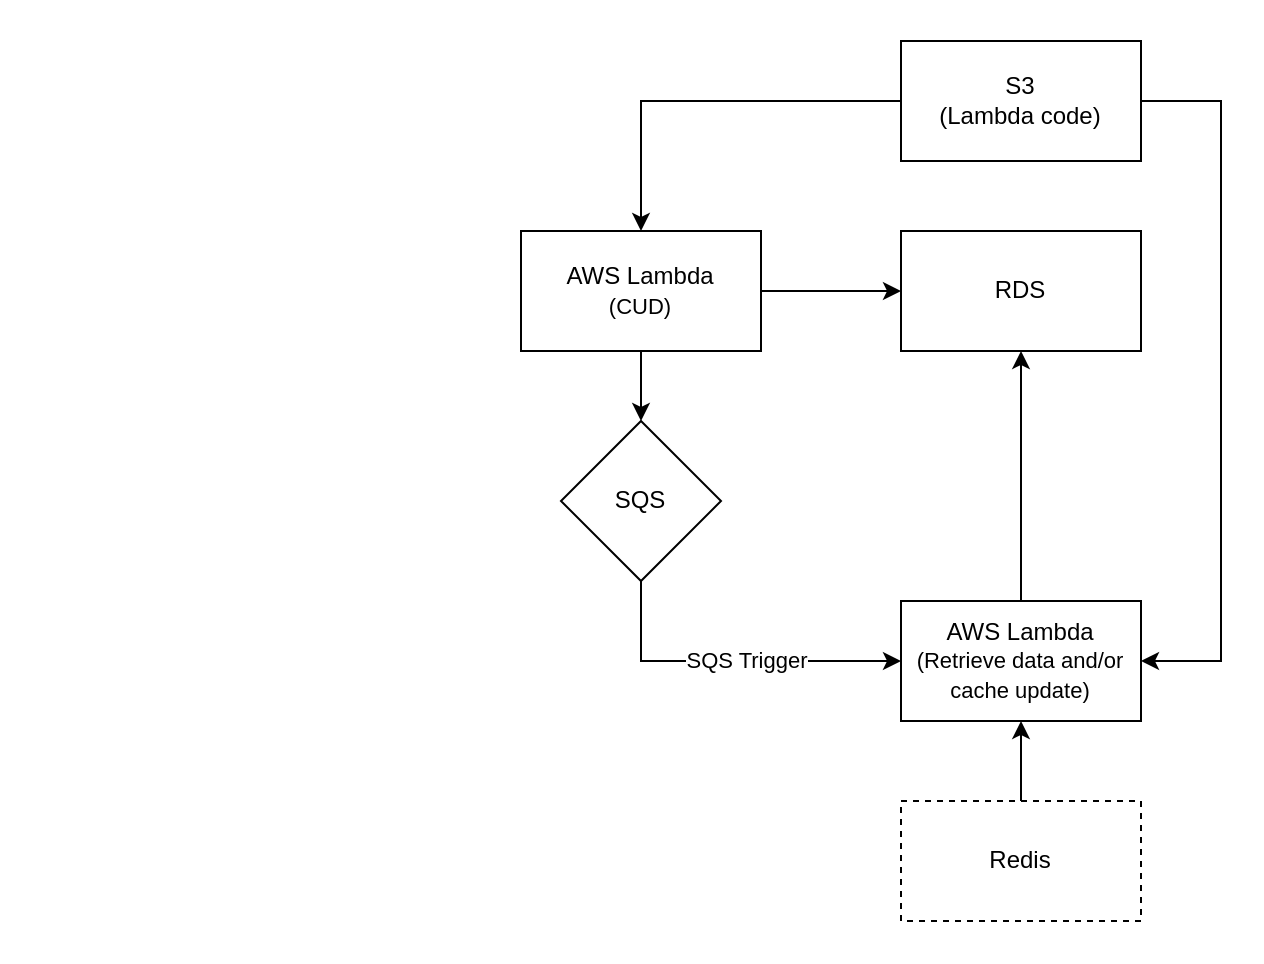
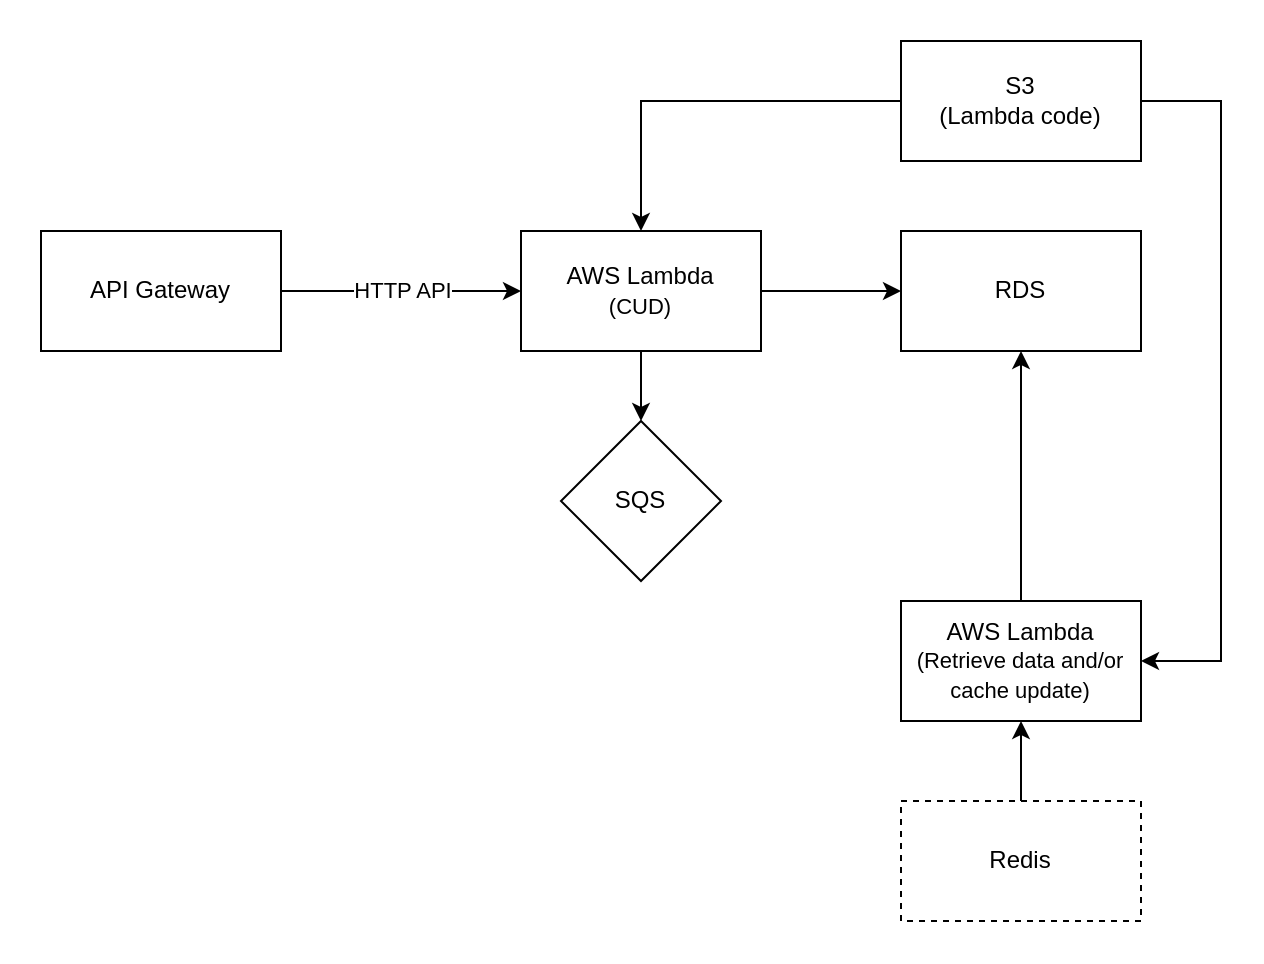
  <mxCell id="0" />
  <mxCell id="1" parent="0" />
+ <mxCell id="2" value="HTTP API" style="edgeStyle=orthogonalEdgeStyle;rounded=0;orthogonalLoop=1;jettySize=auto;html=1;exitX=1;exitY=0.5;exitDx=0;exitDy=0;entryX=0;entryY=0.5;entryDx=0;entryDy=0;" parent="1" source="3" target="6" edge="1"><mxGeometry x="0.011" relative="1" as="geometry"><mxPoint as="offset" /></mxGeometry></mxCell>
+ <mxCell id="3" value="API Gateway" style="rounded=0;whiteSpace=wrap;html=1;" parent="1" vertex="1"><mxGeometry x="20" y="115" width="120" height="60" as="geometry" /></mxCell>
  <mxCell id="4" style="edgeStyle=orthogonalEdgeStyle;rounded=0;orthogonalLoop=1;jettySize=auto;html=1;entryX=0;entryY=0.5;entryDx=0;entryDy=0;" parent="1" source="6" target="7" edge="1"><mxGeometry relative="1" as="geometry" /></mxCell>
  <mxCell id="5" style="edgeStyle=orthogonalEdgeStyle;rounded=0;orthogonalLoop=1;jettySize=auto;html=1;exitX=0.5;exitY=1;exitDx=0;exitDy=0;entryX=0.5;entryY=0;entryDx=0;entryDy=0;" parent="1" source="6" target="9" edge="1"><mxGeometry relative="1" as="geometry" /></mxCell>
  <mxCell id="6" value="&lt;div&gt;AWS Lambda&lt;/div&gt;&lt;font style=&quot;font-size: 11px;&quot;&gt;(CUD)&lt;/font&gt;" style="rounded=0;whiteSpace=wrap;html=1;" parent="1" vertex="1"><mxGeometry x="260" y="115" width="120" height="60" as="geometry" /></mxCell>
  <mxCell id="7" value="RDS" style="rounded=0;whiteSpace=wrap;html=1;" parent="1" vertex="1"><mxGeometry x="450" y="115" width="120" height="60" as="geometry" /></mxCell>
- <mxCell id="8" value="SQS Trigger" style="edgeStyle=orthogonalEdgeStyle;rounded=0;orthogonalLoop=1;jettySize=auto;html=1;entryX=0;entryY=0.5;entryDx=0;entryDy=0;" parent="1" source="9" target="11" edge="1"><mxGeometry x="0.091" relative="1" as="geometry"><mxPoint x="320" y="360" as="targetPoint" /><Array as="points"><mxPoint x="320" y="330" /></Array><mxPoint as="offset" /></mxGeometry></mxCell>
  <mxCell id="9" value="SQS" style="rhombus;whiteSpace=wrap;html=1;" parent="1" vertex="1"><mxGeometry x="280" y="210" width="80" height="80" as="geometry" /></mxCell>
  <mxCell id="10" style="edgeStyle=orthogonalEdgeStyle;rounded=0;orthogonalLoop=1;jettySize=auto;html=1;exitX=0.5;exitY=0;exitDx=0;exitDy=0;entryX=0.5;entryY=1;entryDx=0;entryDy=0;" parent="1" source="11" target="7" edge="1"><mxGeometry relative="1" as="geometry" /></mxCell>
  <mxCell id="11" value="AWS Lambda&lt;br&gt;&lt;div&gt;&lt;font style=&quot;font-size: 11px;&quot;&gt;(Retrieve data and/or cache update)&lt;/font&gt;&lt;/div&gt;" style="rounded=0;whiteSpace=wrap;html=1;" parent="1" vertex="1"><mxGeometry x="450" y="300" width="120" height="60" as="geometry" /></mxCell>
  <mxCell id="12" style="edgeStyle=orthogonalEdgeStyle;rounded=0;orthogonalLoop=1;jettySize=auto;html=1;entryX=0.5;entryY=0;entryDx=0;entryDy=0;" parent="1" source="14" target="6" edge="1"><mxGeometry relative="1" as="geometry" /></mxCell>
  <mxCell id="13" style="edgeStyle=orthogonalEdgeStyle;rounded=0;orthogonalLoop=1;jettySize=auto;html=1;entryX=1;entryY=0.5;entryDx=0;entryDy=0;" parent="1" source="14" target="11" edge="1"><mxGeometry relative="1" as="geometry"><Array as="points"><mxPoint x="610" y="50" /><mxPoint x="610" y="330" /></Array></mxGeometry></mxCell>
  <mxCell id="14" value="S3&lt;br&gt;(Lambda code)" style="rounded=0;whiteSpace=wrap;html=1;" parent="1" vertex="1"><mxGeometry x="450" y="20" width="120" height="60" as="geometry" /></mxCell>
  <mxCell id="15" style="edgeStyle=orthogonalEdgeStyle;rounded=0;orthogonalLoop=1;jettySize=auto;html=1;" parent="1" source="16" edge="1"><mxGeometry relative="1" as="geometry"><mxPoint x="510" y="360" as="targetPoint" /></mxGeometry></mxCell>
  <mxCell id="16" value="Redis" style="rounded=0;whiteSpace=wrap;html=1;dashed=1;" parent="1" vertex="1"><mxGeometry x="450" y="400" width="120" height="60" as="geometry" /></mxCell>
